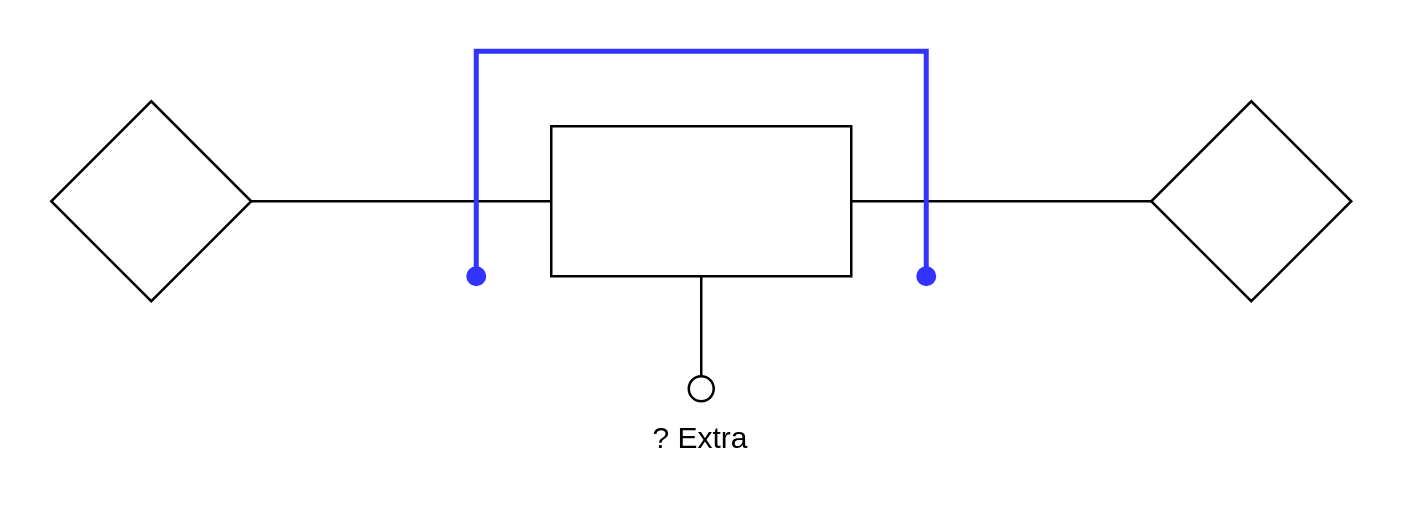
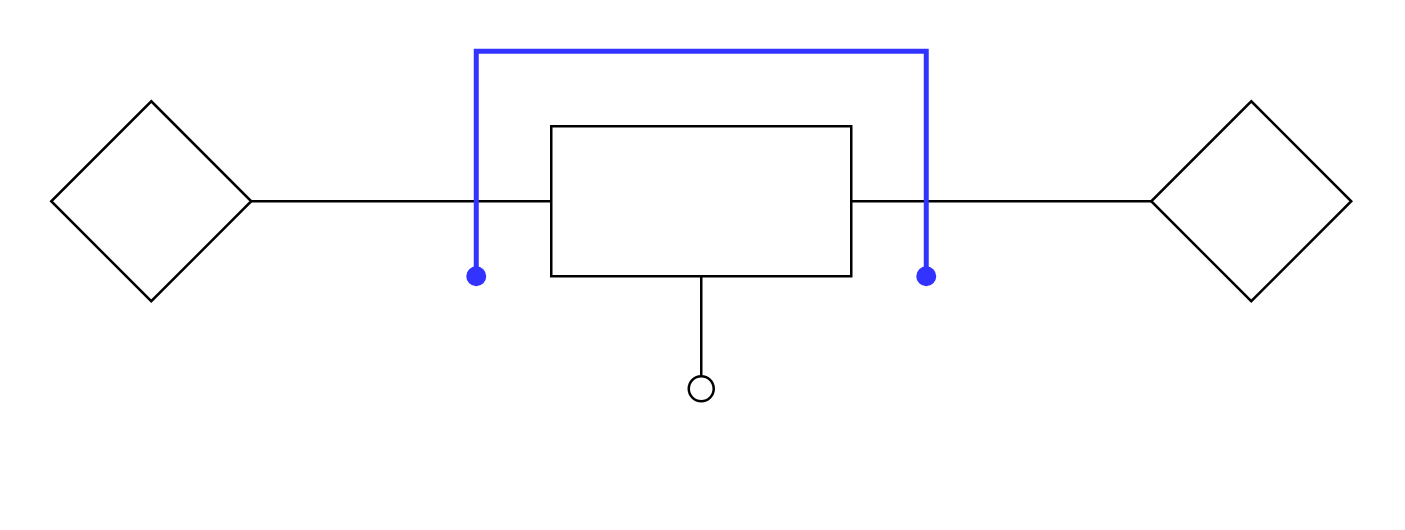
  <mxCell id="0" />
  <mxCell id="1" parent="0" />
  <mxCell id="2" style="edgeStyle=orthogonalEdgeStyle;rounded=0;orthogonalLoop=1;jettySize=auto;html=1;entryX=0;entryY=0.5;entryDx=0;entryDy=0;endArrow=none;endFill=0;" edge="1" parent="1" source="3" target="5"><mxGeometry relative="1" as="geometry" /></mxCell>
  <mxCell id="3" value="" style="rhombus;whiteSpace=wrap;html=1;" vertex="1" parent="1"><mxGeometry x="20" y="40" width="80" height="80" as="geometry" /></mxCell>
  <mxCell id="4" style="edgeStyle=orthogonalEdgeStyle;rounded=0;orthogonalLoop=1;jettySize=auto;html=1;endArrow=none;endFill=0;" edge="1" parent="1" source="5" target="6"><mxGeometry relative="1" as="geometry" /></mxCell>
  <mxCell id="5" value="" style="rounded=0;whiteSpace=wrap;html=1;" vertex="1" parent="1"><mxGeometry x="220" y="50" width="120" height="60" as="geometry" /></mxCell>
  <mxCell id="6" value="" style="rhombus;whiteSpace=wrap;html=1;" vertex="1" parent="1"><mxGeometry x="460" y="40" width="80" height="80" as="geometry" /></mxCell>
  <mxCell id="7" value="" style="endArrow=oval;html=1;rounded=0;strokeColor=#3333FF;strokeWidth=2;endFill=1;startArrow=oval;startFill=1;" edge="1" parent="1"><mxGeometry width="50" height="50" relative="1" as="geometry"><mxPoint x="190" y="110" as="sourcePoint" /><mxPoint x="370" y="110" as="targetPoint" /><Array as="points"><mxPoint x="190" y="20" /><mxPoint x="370" y="20" /></Array></mxGeometry></mxCell>
  <mxCell id="8" style="edgeStyle=orthogonalEdgeStyle;rounded=0;orthogonalLoop=1;jettySize=auto;html=1;entryX=0.5;entryY=1;entryDx=0;entryDy=0;endArrow=none;endFill=0;" edge="1" parent="1" source="9" target="5"><mxGeometry relative="1" as="geometry" /></mxCell>
  <mxCell id="9" value="" style="ellipse;whiteSpace=wrap;html=1;aspect=fixed;" vertex="1" parent="1"><mxGeometry x="275" y="150" width="10" height="10" as="geometry" /></mxCell>
- <mxCell id="10" value="? Extra" style="text;html=1;align=center;verticalAlign=middle;whiteSpace=wrap;rounded=0;" vertex="1" parent="1"><mxGeometry x="250" y="160" width="60" height="30" as="geometry" /></mxCell>
